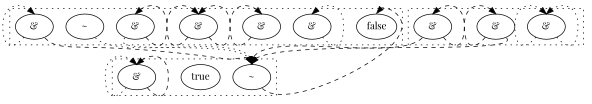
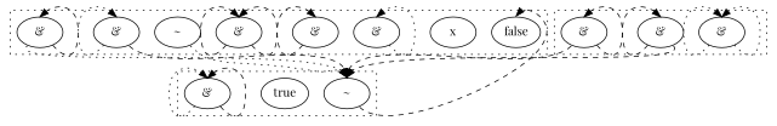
  digraph {
    clusterrank=local
    compound=true
    fontname="Playfair Display"
    node [fontname="Playfair Display"]
    edge [fontname="Playfair Display" headport=n style=dashed tailport=se]
    n1 [label=false]
+   n2 [label=x]
    n3 [label="&"]
    n4 [label="&"]
    n5 [label="&"]
    n6 [label="&"]
    n7 [label="&"]
    n8 [label="~"]
    n9 [label="~"]
    n10 [label=true]
    n11 [label="&"]
    n12 [label="&"]
    n13 [label="&"]
    n14 [label="&"]
    subgraph cluster_1 {
      style=dotted
      n1
+     n2
      n3
      n4
      n5
      n6
      n7
      n8
    }
    subgraph cluster_2 {
      style=dotted
      n9
      n10
      n11
    }
    subgraph cluster_3 {
      style=dotted
      n12
      n13
      n14
    }
    n3 -> n3 [style=dotted]
    n4 -> n4 [tailport=sw]
    n5 -> n5 [tailport=sw]
    n5 -> n5
    n6 -> n6 [style=dotted tailport=sw]
    n6 -> n9
    n7 -> n7
    n7 -> n9 [style=dotted tailport=sw]
    n8 -> n9 [style=dotted]
    n9 -> n1
    n11 -> n11 [style=dotted tailport=sw]
    n11 -> n11
    n12 -> n12 [style=dotted tailport=sw]
    n12 -> n12 [style=dotted]
    n13 -> n9
    n13 -> n13 [tailport=sw]
    n14 -> n9 [tailport=sw]
    n14 -> n14
  }
